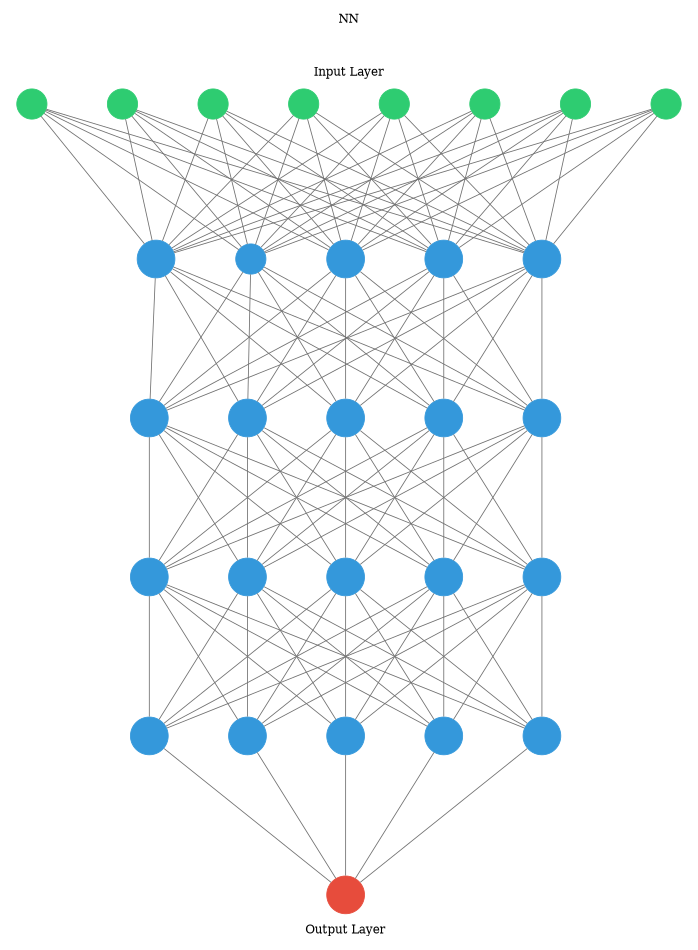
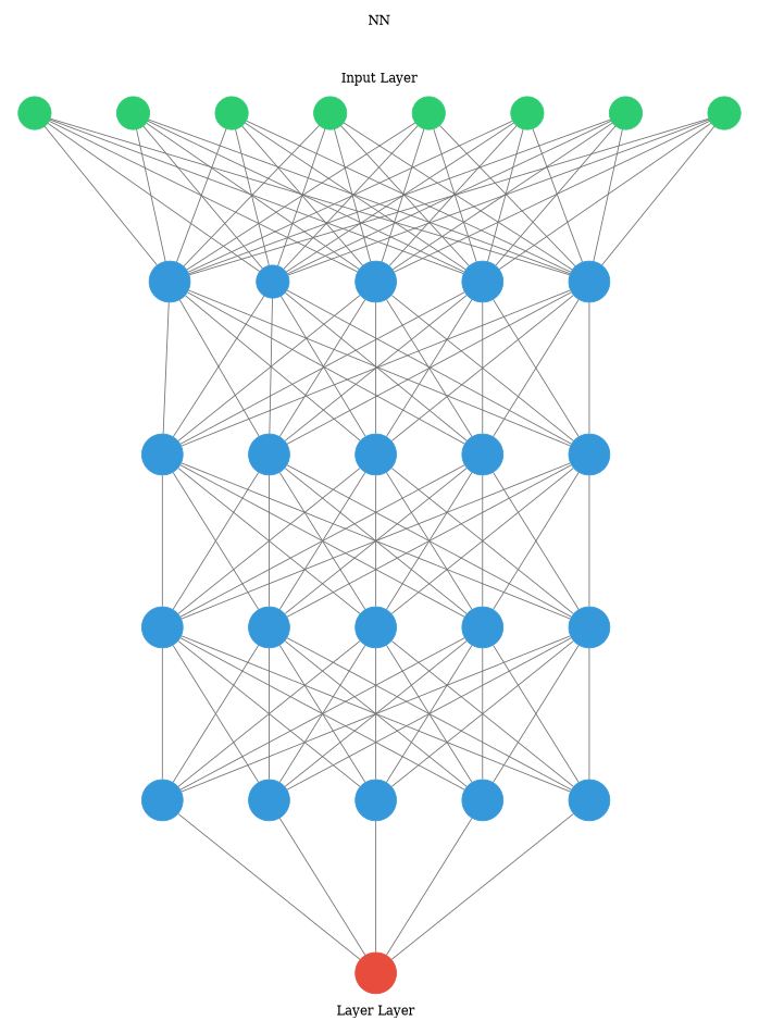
  digraph {
    arrowShape=none
    nodesep=1
    ranksep=2
    splines=false
    node [color="#3498db" fontcolor="#3498db" shape=circle style=filled]
    edge [arrowhead=none color="#707070"]
    1 [color="#2ecc71" fontcolor="#2ecc71"]
    2 [color="#2ecc71" fontcolor="#2ecc71"]
    3 [color="#2ecc71" fontcolor="#2ecc71"]
    4 [color="#2ecc71" fontcolor="#2ecc71"]
    5 [color="#2ecc71" fontcolor="#2ecc71"]
    6 [color="#2ecc71" fontcolor="#2ecc71"]
    7 [color="#2ecc71" fontcolor="#2ecc71"]
    8 [color="#2ecc71" fontcolor="#2ecc71"]
    9
    10
    11
    12
    13
    14
    15
    16
    17
    18
    19
    20
    21
    22
    23
    24
    25
    26
    27
    28
    29 [color="#e74c3c" fontcolor="#e74c3c"]
    subgraph cluster_1 {
      color=white
      label="NN\n\n\n\nInput Layer"
      rank=same
      1
      2
      3
      4
      5
      6
      7
      8
    }
    subgraph cluster_2 {
      color=white
      labeljust=right
      labelloc=b
      rank=same
      9
      10
      11
      12
      13
    }
    subgraph cluster_3 {
      color=white
      labeljust=right
      labelloc=b
      rank=same
      14
      15
      16
      17
      18
    }
    subgraph cluster_4 {
      color=white
      labeljust=right
      labelloc=b
      rank=same
      19
      20
      21
      22
      23
    }
    subgraph cluster_5 {
      color=white
      labeljust=right
      labelloc=b
      rank=same
      24
      25
      26
      27
      28
    }
    subgraph cluster_6 {
      color=white
-     label="Output Layer"
+     label="Layer Layer"
      labeljust=1
      labelloc=bottom
      rank=same
      29
    }
    1 -> 9
    1 -> 10
    1 -> 11
    1 -> 12
    1 -> 13
    2 -> 9
    2 -> 10
    2 -> 11
    2 -> 12
    2 -> 13
    3 -> 9
    3 -> 10
    3 -> 11
    3 -> 12
    3 -> 13
    4 -> 9
    4 -> 10
    4 -> 11
    4 -> 12
    4 -> 13
    5 -> 9
    5 -> 10
    5 -> 11
    5 -> 12
    5 -> 13
    6 -> 9
    6 -> 10
    6 -> 11
    6 -> 12
    6 -> 13
    7 -> 9
    7 -> 10
    7 -> 11
    7 -> 12
    7 -> 13
    8 -> 9
    8 -> 10
    8 -> 11
    8 -> 12
    8 -> 13
    9 -> 14
    9 -> 15
    9 -> 16
    9 -> 17
    9 -> 18
    10 -> 14
    10 -> 15
    10 -> 16
    10 -> 17
    10 -> 18
    11 -> 14
    11 -> 15
    11 -> 16
    11 -> 17
    11 -> 18
    12 -> 14
    12 -> 15
    12 -> 16
    12 -> 17
    12 -> 18
    13 -> 14
    13 -> 15
    13 -> 16
    13 -> 17
    13 -> 18
    14 -> 19
    14 -> 20
    14 -> 21
    14 -> 22
    14 -> 23
    15 -> 19
    15 -> 20
    15 -> 21
    15 -> 22
    15 -> 23
    16 -> 19
    16 -> 20
    16 -> 21
    16 -> 22
    16 -> 23
    17 -> 19
    17 -> 20
    17 -> 21
    17 -> 22
    17 -> 23
    18 -> 19
    18 -> 20
    18 -> 21
    18 -> 22
    18 -> 23
    19 -> 24
    19 -> 25
    19 -> 26
    19 -> 27
    19 -> 28
    20 -> 24
    20 -> 25
    20 -> 26
    20 -> 27
    20 -> 28
    21 -> 24
    21 -> 25
    21 -> 26
    21 -> 27
    21 -> 28
    22 -> 24
    22 -> 25
    22 -> 26
    22 -> 27
    22 -> 28
    23 -> 24
    23 -> 25
    23 -> 26
    23 -> 27
    23 -> 28
    24 -> 29
    25 -> 29
    26 -> 29
    27 -> 29
    28 -> 29
  }
